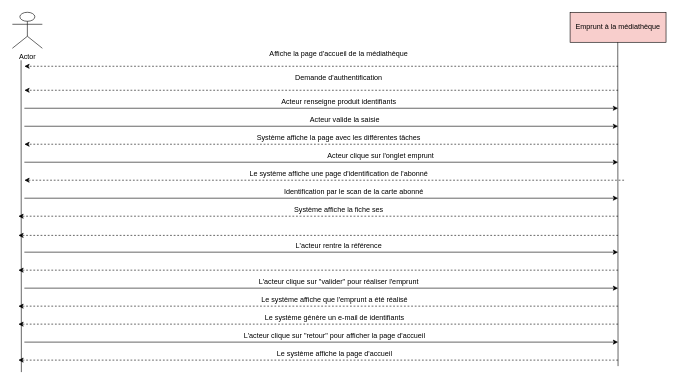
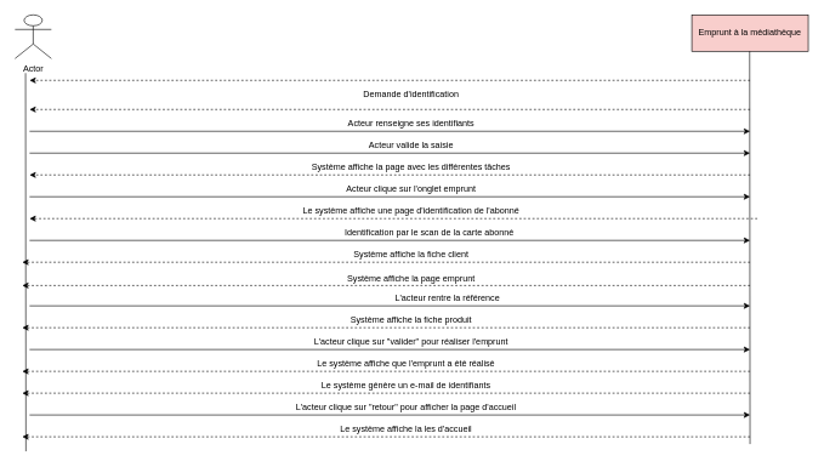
  <mxCell id="0" />
  <mxCell id="1" parent="0" />
  <mxCell id="2" value="Actor" style="shape=umlActor;verticalLabelPosition=bottom;labelBackgroundColor=#ffffff;verticalAlign=top;html=1;outlineConnect=0;" vertex="1" parent="1"><mxGeometry x="20" y="20" width="50" height="60" as="geometry" /></mxCell>
  <mxCell id="3" value="" style="endArrow=none;html=1;" edge="1" parent="1"><mxGeometry width="50" height="50" relative="1" as="geometry"><mxPoint x="35" y="620" as="sourcePoint" /><mxPoint x="34.5" y="100" as="targetPoint" /></mxGeometry></mxCell>
  <mxCell id="4" value="Emprunt à la médiathèque" style="rounded=0;whiteSpace=wrap;html=1;fillColor=#f8cecc;" vertex="1" parent="1"><mxGeometry x="950" y="20" width="160" height="50" as="geometry" /></mxCell>
  <mxCell id="5" value="" style="endArrow=none;html=1;" edge="1" parent="1"><mxGeometry width="50" height="50" relative="1" as="geometry"><mxPoint x="1030" y="610" as="sourcePoint" /><mxPoint x="1029.5" y="70" as="targetPoint" /></mxGeometry></mxCell>
  <mxCell id="6" value="" style="endArrow=classic;html=1;dashed=1;" edge="1" parent="1"><mxGeometry width="50" height="50" relative="1" as="geometry"><mxPoint x="1030" y="110" as="sourcePoint" /><mxPoint x="40" y="110" as="targetPoint" /></mxGeometry></mxCell>
- <mxCell id="7" value="Affiche la page d'accueil de la médiathèque" style="text;html=1;strokeColor=none;fillColor=none;align=center;verticalAlign=middle;whiteSpace=wrap;rounded=0;" vertex="1" parent="1"><mxGeometry x="407" y="80" width="315" height="20" as="geometry" /></mxCell>
  <mxCell id="8" value="" style="endArrow=classic;html=1;dashed=1;" edge="1" parent="1"><mxGeometry width="50" height="50" relative="1" as="geometry"><mxPoint x="1030" y="150" as="sourcePoint" /><mxPoint x="40" y="150" as="targetPoint" /></mxGeometry></mxCell>
- <mxCell id="9" value="Demande d'authentification" style="text;html=1;strokeColor=none;fillColor=none;align=center;verticalAlign=middle;whiteSpace=wrap;rounded=0;" vertex="1" parent="1"><mxGeometry x="407" y="120" width="315" height="20" as="geometry" /></mxCell>
+ <mxCell id="9" value="Demande d'identification" style="text;html=1;strokeColor=none;fillColor=none;align=center;verticalAlign=middle;whiteSpace=wrap;rounded=0;" vertex="1" parent="1"><mxGeometry x="407" y="120" width="315" height="20" as="geometry" /></mxCell>
  <mxCell id="10" value="" style="endArrow=classic;html=1;" edge="1" parent="1"><mxGeometry width="50" height="50" relative="1" as="geometry"><mxPoint x="40" y="180" as="sourcePoint" /><mxPoint x="1030" y="180" as="targetPoint" /></mxGeometry></mxCell>
- <mxCell id="11" value="Acteur renseigne produit identifiants" style="text;html=1;strokeColor=none;fillColor=none;align=center;verticalAlign=middle;whiteSpace=wrap;rounded=0;" vertex="1" parent="1"><mxGeometry x="407" y="160" width="315" height="20" as="geometry" /></mxCell>
+ <mxCell id="11" value="Acteur renseigne ses identifiants" style="text;html=1;strokeColor=none;fillColor=none;align=center;verticalAlign=middle;whiteSpace=wrap;rounded=0;" vertex="1" parent="1"><mxGeometry x="407" y="160" width="315" height="20" as="geometry" /></mxCell>
  <mxCell id="12" value="" style="endArrow=classic;html=1;" edge="1" parent="1"><mxGeometry width="50" height="50" relative="1" as="geometry"><mxPoint x="40" y="210" as="sourcePoint" /><mxPoint x="1030" y="210" as="targetPoint" /></mxGeometry></mxCell>
- <mxCell id="13" value="Acteur valide la saisie" style="text;html=1;strokeColor=none;fillColor=none;align=center;verticalAlign=middle;whiteSpace=wrap;rounded=0;" vertex="1" parent="1"><mxGeometry x="417" y="190" width="315" height="20" as="geometry" /></mxCell>
+ <mxCell id="13" value="Acteur valide la saisie" style="text;html=1;strokeColor=none;fillColor=none;align=center;verticalAlign=middle;whiteSpace=wrap;rounded=0;" vertex="1" parent="1"><mxGeometry x="407" y="190" width="315" height="20" as="geometry" /></mxCell>
  <mxCell id="14" value="" style="endArrow=classic;html=1;dashed=1;" edge="1" parent="1"><mxGeometry width="50" height="50" relative="1" as="geometry"><mxPoint x="1030" y="240" as="sourcePoint" /><mxPoint x="40" y="240" as="targetPoint" /></mxGeometry></mxCell>
  <mxCell id="15" value="Système affiche la page avec les différentes tâches" style="text;html=1;strokeColor=none;fillColor=none;align=center;verticalAlign=middle;whiteSpace=wrap;rounded=0;" vertex="1" parent="1"><mxGeometry x="407" y="220" width="315" height="20" as="geometry" /></mxCell>
  <mxCell id="16" value="" style="endArrow=classic;html=1;" edge="1" parent="1"><mxGeometry width="50" height="50" relative="1" as="geometry"><mxPoint x="40" y="270" as="sourcePoint" /><mxPoint x="1030" y="270" as="targetPoint" /></mxGeometry></mxCell>
- <mxCell id="17" value="Acteur clique sur l'onglet emprunt" style="text;html=1;strokeColor=none;fillColor=none;align=center;verticalAlign=middle;whiteSpace=wrap;rounded=0;" vertex="1" parent="1"><mxGeometry x="477" y="250" width="315" height="20" as="geometry" /></mxCell>
+ <mxCell id="17" value="Acteur clique sur l'onglet emprunt" style="text;html=1;strokeColor=none;fillColor=none;align=center;verticalAlign=middle;whiteSpace=wrap;rounded=0;" vertex="1" parent="1"><mxGeometry x="407" y="250" width="315" height="20" as="geometry" /></mxCell>
  <mxCell id="18" value="" style="endArrow=classic;html=1;dashed=1;" edge="1" parent="1"><mxGeometry width="50" height="50" relative="1" as="geometry"><mxPoint x="1040" y="300" as="sourcePoint" /><mxPoint x="40" y="300" as="targetPoint" /></mxGeometry></mxCell>
  <mxCell id="19" value="Le système affiche une page d'identification de l'abonné" style="text;html=1;strokeColor=none;fillColor=none;align=center;verticalAlign=middle;whiteSpace=wrap;rounded=0;" vertex="1" parent="1"><mxGeometry x="407" y="280" width="315" height="20" as="geometry" /></mxCell>
  <mxCell id="20" value="" style="endArrow=classic;html=1;" edge="1" parent="1"><mxGeometry width="50" height="50" relative="1" as="geometry"><mxPoint x="40" y="330" as="sourcePoint" /><mxPoint x="1030" y="330" as="targetPoint" /></mxGeometry></mxCell>
  <mxCell id="21" value="Identification par le scan de la carte abonné" style="text;html=1;strokeColor=none;fillColor=none;align=center;verticalAlign=middle;whiteSpace=wrap;rounded=0;" vertex="1" parent="1"><mxGeometry x="432" y="310" width="315" height="20" as="geometry" /></mxCell>
  <mxCell id="22" value="" style="endArrow=classic;html=1;dashed=1;" edge="1" parent="1"><mxGeometry width="50" height="50" relative="1" as="geometry"><mxPoint x="1030" y="360" as="sourcePoint" /><mxPoint x="30" y="360" as="targetPoint" /></mxGeometry></mxCell>
- <mxCell id="23" value="Système affiche la fiche ses" style="text;html=1;strokeColor=none;fillColor=none;align=center;verticalAlign=middle;whiteSpace=wrap;rounded=0;" vertex="1" parent="1"><mxGeometry x="407" y="340" width="315" height="20" as="geometry" /></mxCell>
+ <mxCell id="23" value="Système affiche la fiche client" style="text;html=1;strokeColor=none;fillColor=none;align=center;verticalAlign=middle;whiteSpace=wrap;rounded=0;" vertex="1" parent="1"><mxGeometry x="407" y="340" width="315" height="20" as="geometry" /></mxCell>
  <mxCell id="24" value="" style="endArrow=classic;html=1;dashed=1;" edge="1" parent="1"><mxGeometry width="50" height="50" relative="1" as="geometry"><mxPoint x="1030" y="392" as="sourcePoint" /><mxPoint x="30" y="392" as="targetPoint" /></mxGeometry></mxCell>
+ <mxCell id="25" value="Système affiche la page emprunt" style="text;html=1;strokeColor=none;fillColor=none;align=center;verticalAlign=middle;whiteSpace=wrap;rounded=0;" vertex="1" parent="1"><mxGeometry x="407" y="373" width="315" height="20" as="geometry" /></mxCell>
  <mxCell id="26" value="" style="endArrow=classic;html=1;" edge="1" parent="1"><mxGeometry width="50" height="50" relative="1" as="geometry"><mxPoint x="40" y="420" as="sourcePoint" /><mxPoint x="1030" y="420" as="targetPoint" /></mxGeometry></mxCell>
- <mxCell id="27" value="L'acteur rentre la référence" style="text;html=1;strokeColor=none;fillColor=none;align=center;verticalAlign=middle;whiteSpace=wrap;rounded=0;" vertex="1" parent="1"><mxGeometry x="407" y="400" width="315" height="20" as="geometry" /></mxCell>
+ <mxCell id="27" value="L'acteur rentre la référence" style="text;html=1;strokeColor=none;fillColor=none;align=center;verticalAlign=middle;whiteSpace=wrap;rounded=0;" vertex="1" parent="1"><mxGeometry x="457" y="400" width="315" height="20" as="geometry" /></mxCell>
  <mxCell id="28" value="" style="endArrow=classic;html=1;dashed=1;" edge="1" parent="1"><mxGeometry width="50" height="50" relative="1" as="geometry"><mxPoint x="1030" y="450" as="sourcePoint" /><mxPoint x="30" y="450" as="targetPoint" /></mxGeometry></mxCell>
+ <mxCell id="29" value="Système affiche la fiche produit" style="text;html=1;strokeColor=none;fillColor=none;align=center;verticalAlign=middle;whiteSpace=wrap;rounded=0;" vertex="1" parent="1"><mxGeometry x="407" y="430" width="315" height="20" as="geometry" /></mxCell>
  <mxCell id="30" value="" style="endArrow=classic;html=1;" edge="1" parent="1"><mxGeometry width="50" height="50" relative="1" as="geometry"><mxPoint x="40" y="480" as="sourcePoint" /><mxPoint x="1030" y="480" as="targetPoint" /></mxGeometry></mxCell>
  <mxCell id="31" value="L'acteur clique sur &quot;valider&quot; pour réaliser l'emprunt" style="text;html=1;strokeColor=none;fillColor=none;align=center;verticalAlign=middle;whiteSpace=wrap;rounded=0;" vertex="1" parent="1"><mxGeometry x="407" y="460" width="315" height="20" as="geometry" /></mxCell>
  <mxCell id="32" value="" style="endArrow=classic;html=1;dashed=1;" edge="1" parent="1"><mxGeometry width="50" height="50" relative="1" as="geometry"><mxPoint x="1030" y="510" as="sourcePoint" /><mxPoint x="30" y="510" as="targetPoint" /></mxGeometry></mxCell>
  <mxCell id="33" value="Le système affiche que l'emprunt a été réalisé" style="text;html=1;strokeColor=none;fillColor=none;align=center;verticalAlign=middle;whiteSpace=wrap;rounded=0;" vertex="1" parent="1"><mxGeometry x="400" y="490" width="315" height="20" as="geometry" /></mxCell>
  <mxCell id="34" value="" style="endArrow=classic;html=1;dashed=1;" edge="1" parent="1"><mxGeometry width="50" height="50" relative="1" as="geometry"><mxPoint x="1030" y="540" as="sourcePoint" /><mxPoint x="30" y="540" as="targetPoint" /></mxGeometry></mxCell>
  <mxCell id="35" value="L'acteur clique sur &quot;retour&quot; pour afficher la page d'accueil" style="text;html=1;strokeColor=none;fillColor=none;align=center;verticalAlign=middle;whiteSpace=wrap;rounded=0;" vertex="1" parent="1"><mxGeometry x="400" y="550" width="315" height="20" as="geometry" /></mxCell>
  <mxCell id="36" value="" style="endArrow=classic;html=1;" edge="1" parent="1"><mxGeometry width="50" height="50" relative="1" as="geometry"><mxPoint x="40" y="570" as="sourcePoint" /><mxPoint x="1030" y="570" as="targetPoint" /></mxGeometry></mxCell>
  <mxCell id="37" value="Le système génère un e-mail de identifiants" style="text;html=1;strokeColor=none;fillColor=none;align=center;verticalAlign=middle;whiteSpace=wrap;rounded=0;" vertex="1" parent="1"><mxGeometry x="400" y="520" width="315" height="20" as="geometry" /></mxCell>
  <mxCell id="38" value="" style="endArrow=classic;html=1;dashed=1;" edge="1" parent="1"><mxGeometry width="50" height="50" relative="1" as="geometry"><mxPoint x="1030" y="600" as="sourcePoint" /><mxPoint x="30" y="600" as="targetPoint" /></mxGeometry></mxCell>
- <mxCell id="39" value="Le système affiche la page d'accueil" style="text;html=1;strokeColor=none;fillColor=none;align=center;verticalAlign=middle;whiteSpace=wrap;rounded=0;" vertex="1" parent="1"><mxGeometry x="400" y="580" width="315" height="20" as="geometry" /></mxCell>
+ <mxCell id="39" value="Le système affiche la les d'accueil" style="text;html=1;strokeColor=none;fillColor=none;align=center;verticalAlign=middle;whiteSpace=wrap;rounded=0;" vertex="1" parent="1"><mxGeometry x="400" y="580" width="315" height="20" as="geometry" /></mxCell>
